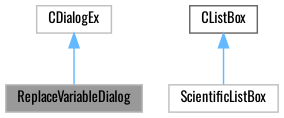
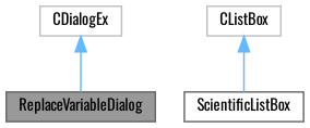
  digraph {
    fontname=Oswald
    node [color=gray40 fillcolor=white fontname=Oswald fontsize=10 shape=box style=filled]
    edge [color=steelblue1 dir=back fontname=Oswald fontsize=10 labelfontname=Helvetica labelfontsize=10 style=solid]
-   n1 [color=grey75 fillcolor=grey60 fontcolor=black height=0.2 label=ReplaceVariableDialog width=0.4]
+   n1 [fillcolor=grey60 fontcolor=black height=0.2 label=ReplaceVariableDialog width=0.4]
    n2 [color=grey75 height=0.2 label=CDialogEx width=0.4]
-   n3 [color=grey75 height=0.2 label=ScientificListBox width=0.4]
-   n4 [height=0.2 label=CListBox width=0.4]
+   n3 [height=0.2 label=ScientificListBox width=0.4]
+   n4 [color=grey75 height=0.2 label=CListBox width=0.4]
    n2 -> n1
    n4 -> n3
  }
